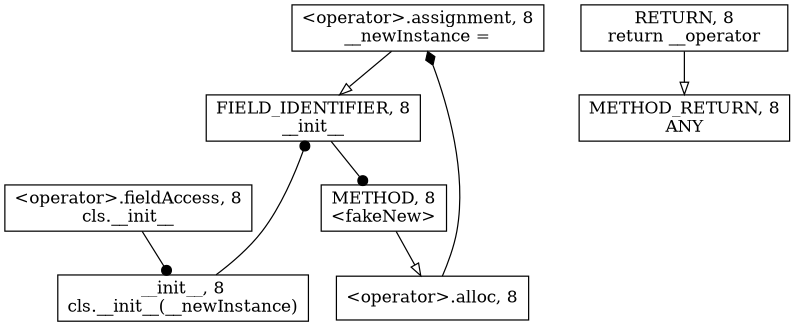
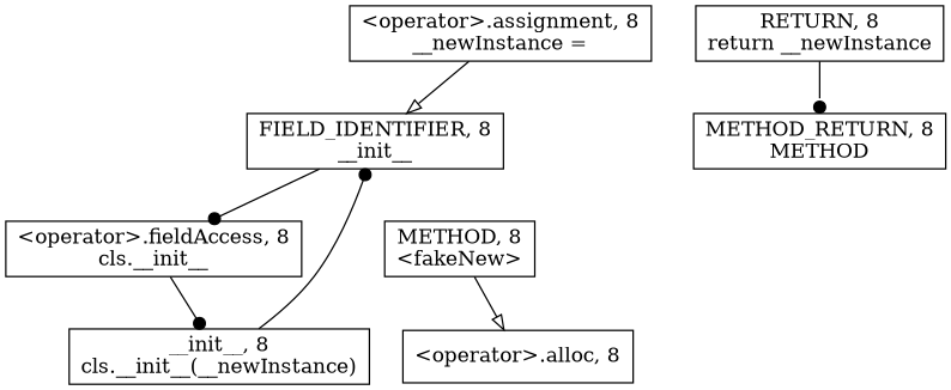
  digraph {
    node [shape=rect]
    edge [arrowhead=onormal]
    n1 [label=<&lt;operator&gt;.assignment, 8<BR/>__newInstance =>]
    n2 [label=<FIELD_IDENTIFIER, 8<BR/>__init__>]
    n3 [label=<&lt;operator&gt;.fieldAccess, 8<BR/>cls.__init__>]
    n4 [label=<__init__, 8<BR/>cls.__init__(__newInstance)>]
-   n5 [label=<RETURN, 8<BR/>return __operator>]
-   n6 [label=<METHOD_RETURN, 8<BR/>ANY>]
+   n5 [label=<RETURN, 8<BR/>return __newInstance>]
+   n6 [label=<METHOD_RETURN, 8<BR/>METHOD>]
    n7 [label=<&lt;operator&gt;.alloc, 8<BR/>>]
    n8 [label=<METHOD, 8<BR/>&lt;fakeNew&gt;>]
    n1 -> n2
-   n2 -> n8 [arrowhead=dot]
+   n2 -> n3 [arrowhead=dot]
    n3 -> n4 [arrowhead=dot]
    n4 -> n2 [arrowhead=dot]
-   n5 -> n6
-   n7 -> n1 [arrowhead=diamond]
+   n5 -> n6 [arrowhead=dot]
    n8 -> n7
  }
